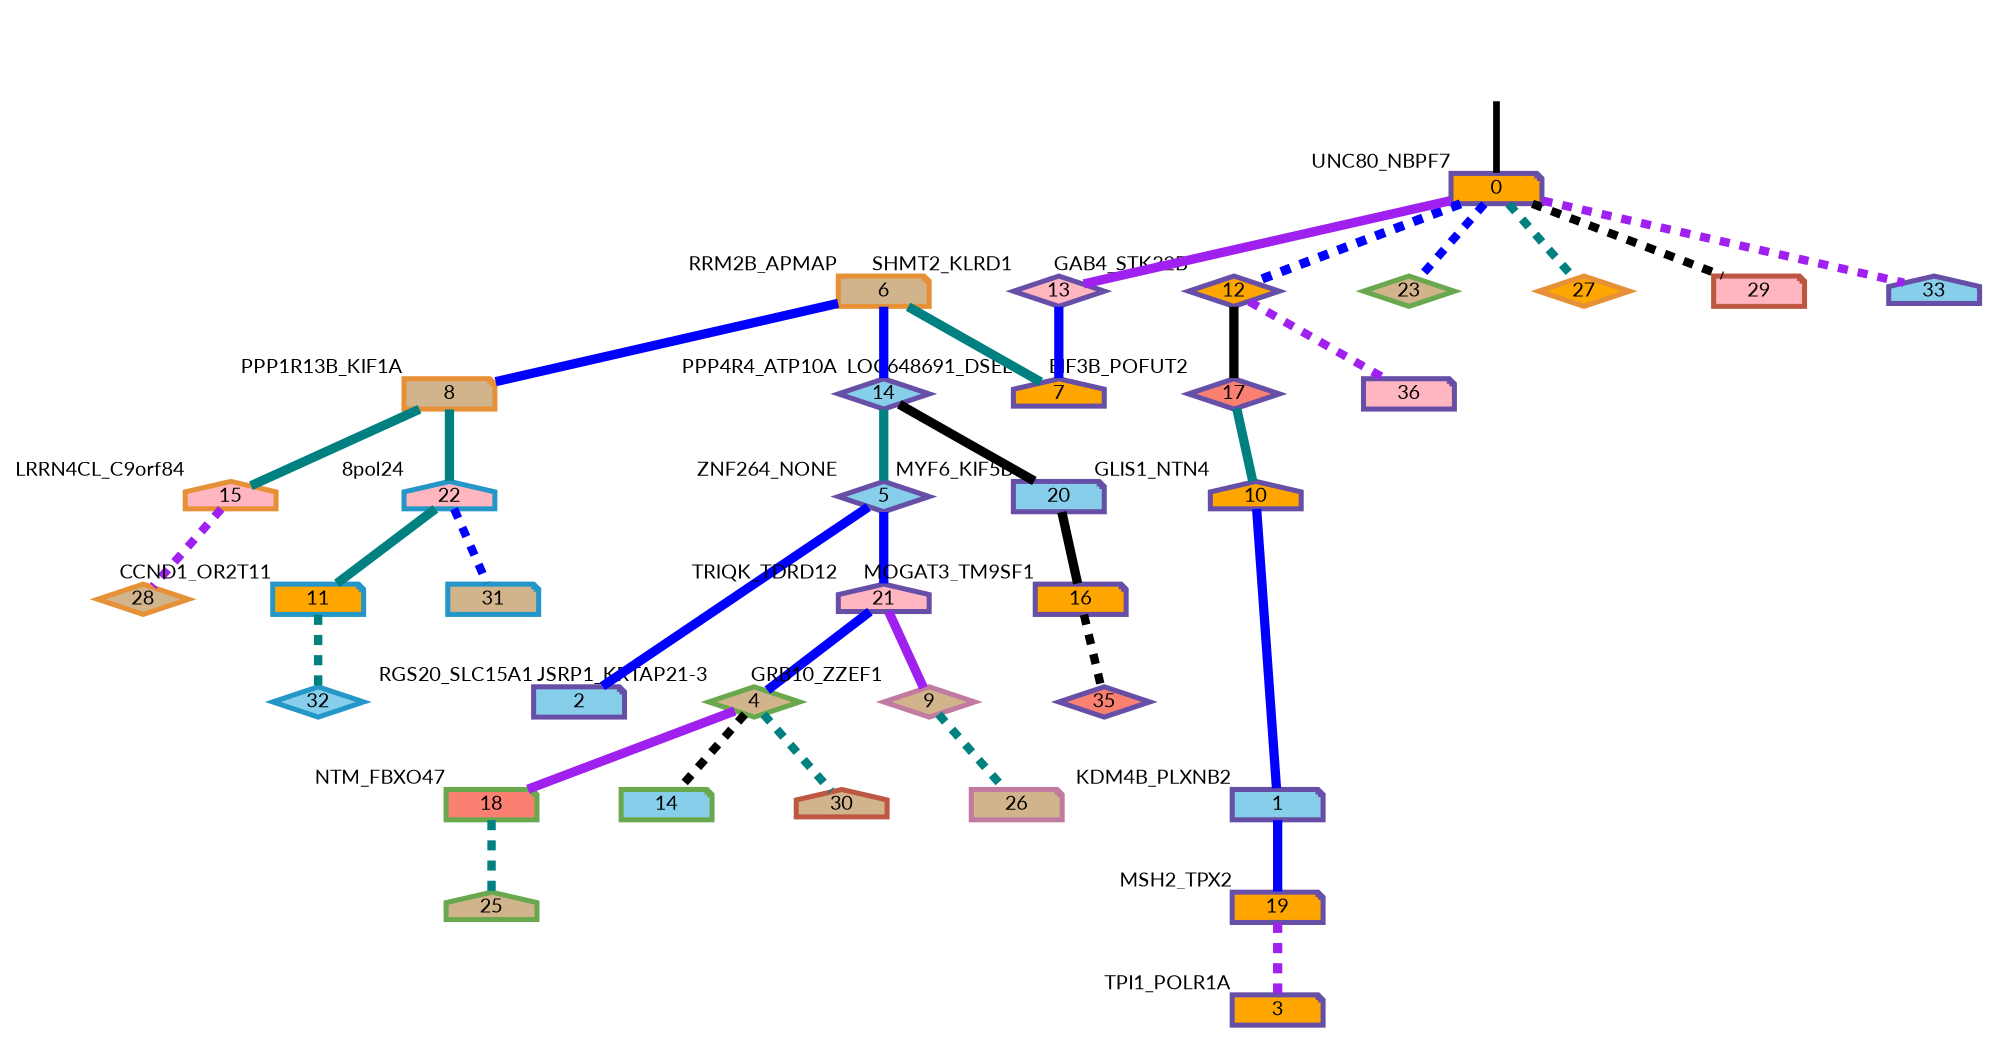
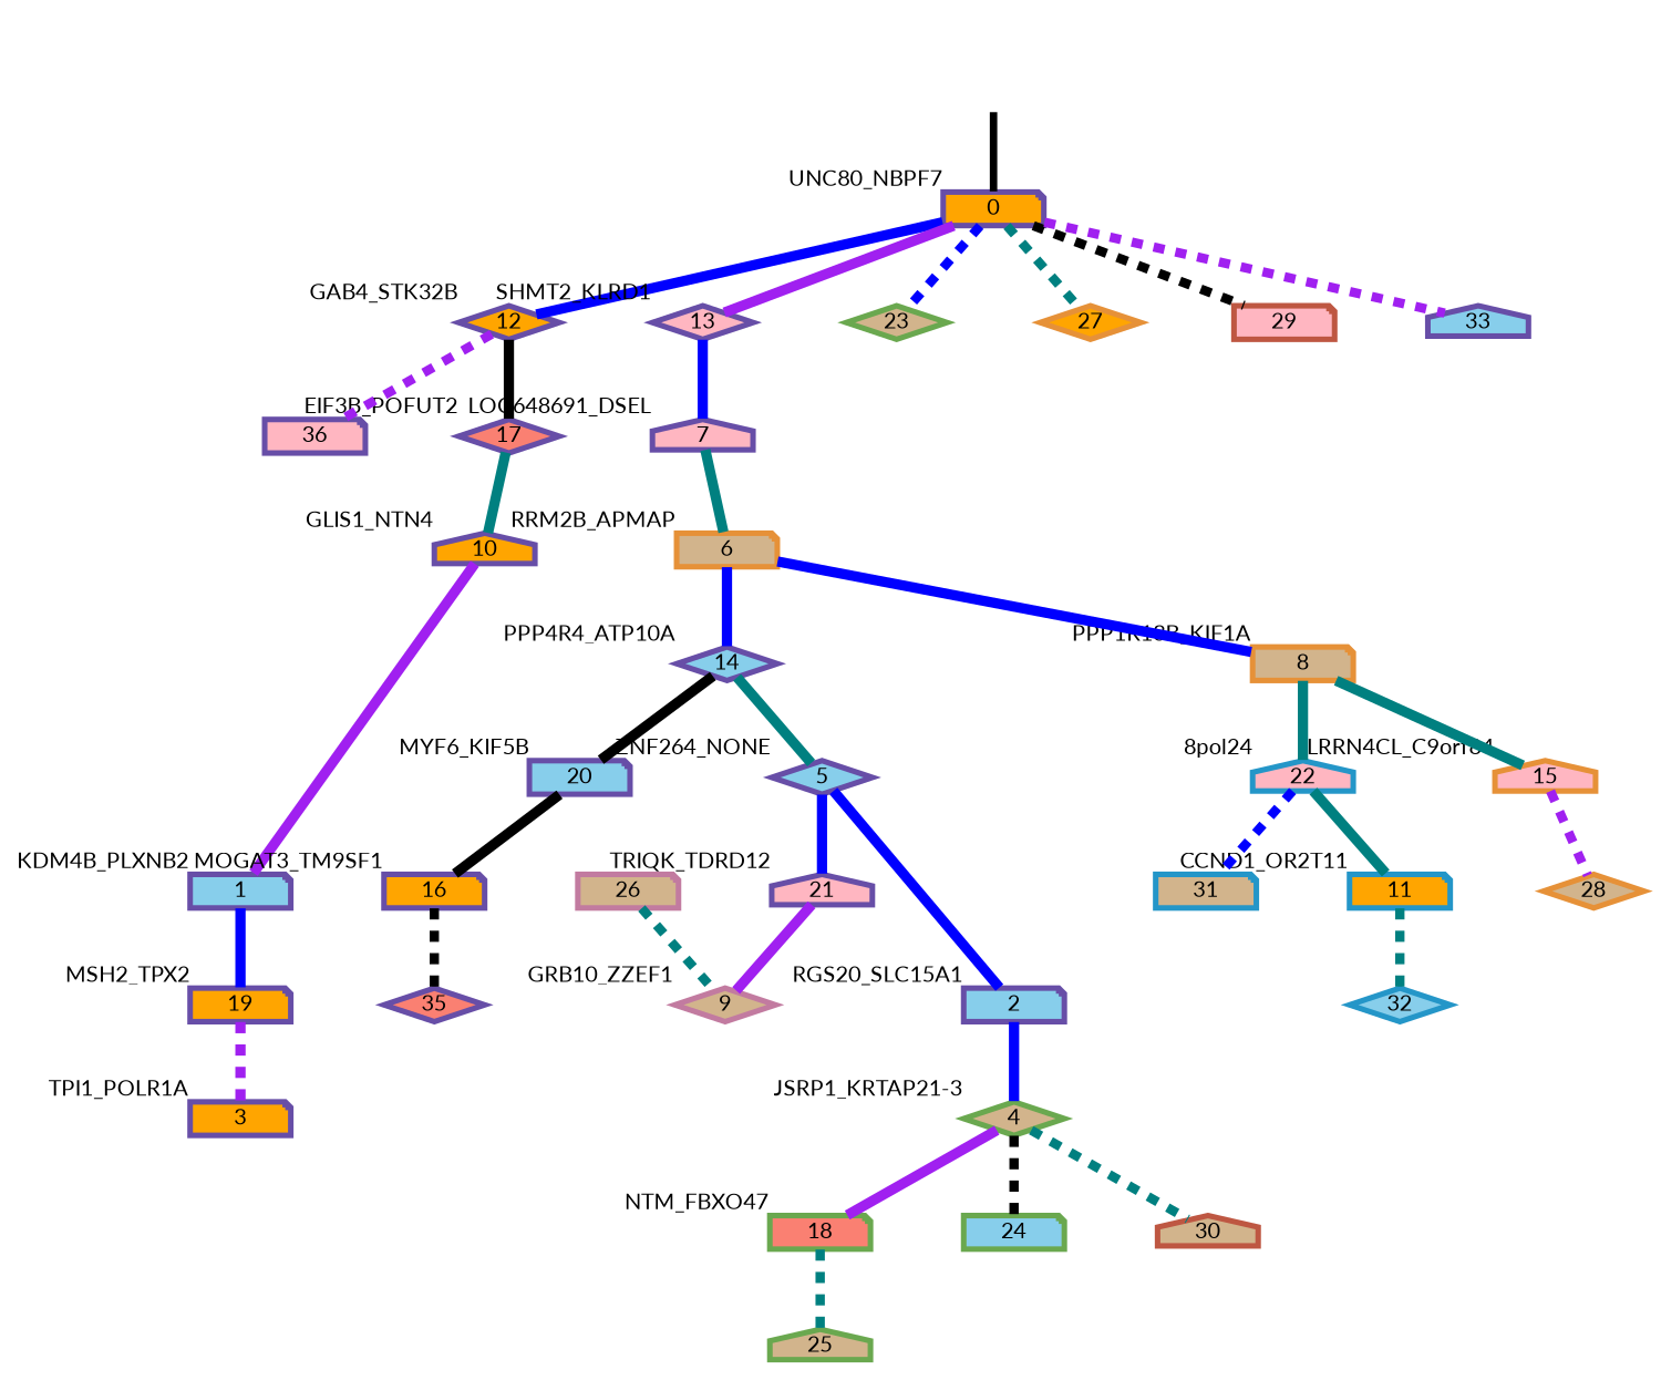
  strict digraph {
    forcelabels=true
    nodesep=0.7
    rankdir=TB
    ranksep=0.6
    splines=false
    node [color="#674ea7ff" fillcolor=tan fixedsize=true fontname=Lato fontsize="12pt" penwidth=3 shape=note style=filled]
    edge [arrowhead=onormal arrowsize=0 color=blue minlen=1.0746269226074219 penwidth=5.5 style=solid]
    0 [fillcolor=orange height=0.25 xlabel=UNC80_NBPF7]
    12 [fillcolor=orange height=0.25 shape=diamond xlabel=GAB4_STK32B]
    13 [fillcolor=lightpink height=0.25 shape=diamond xlabel=SHMT2_KLRD1]
    23 [color="#6aa84fff" height=0.25 shape=diamond style="solid,filled"]
    27 [color="#e69138ff" fillcolor=orange height=0.25 shape=diamond style="solid,filled"]
    29 [color="#be5742ff" fillcolor=lightpink height=0.25 style="solid,filled"]
    33 [fillcolor=skyblue height=0.25 shape=house style="solid,filled"]
    17 [fillcolor=salmon height=0.25 shape=diamond xlabel=EIF3B_POFUT2]
    n9 [fillcolor=lightpink height=0.25 label=36 style="solid,filled"]
-   7 [fillcolor=orange height=0.25 shape=house xlabel=LOC648691_DSEL]
+   7 [fillcolor=lightpink height=0.25 shape=house xlabel=LOC648691_DSEL]
    10 [fillcolor=orange height=0.25 shape=house xlabel=GLIS1_NTN4]
    6 [color="#e69138ff" height=0.25 xlabel=RRM2B_APMAP]
    1 [fillcolor=skyblue height=0.25 xlabel=KDM4B_PLXNB2]
    19 [fillcolor=orange height=0.25 xlabel=MSH2_TPX2]
    3 [fillcolor=orange height=0.25 xlabel=TPI1_POLR1A]
    4 [color="#6aa84fff" height=0.25 shape=diamond xlabel="JSRP1_KRTAP21-3"]
    18 [color="#6aa84fff" fillcolor=salmon height=0.25 xlabel=NTM_FBXO47]
-   24 [color="#6aa84fff" fillcolor=skyblue height=0.25 style="solid,filled" label=14]
+   24 [color="#6aa84fff" fillcolor=skyblue height=0.25 style="solid,filled"]
    30 [color="#be5742ff" height=0.25 shape=house style="solid,filled"]
    25 [color="#6aa84fff" height=0.25 shape=house style="solid,filled"]
    5 [fillcolor=skyblue height=0.25 shape=diamond xlabel=ZNF264_NONE]
    2 [fillcolor=skyblue height=0.25 xlabel=RGS20_SLC15A1]
    21 [fillcolor=lightpink height=0.25 shape=house xlabel=TRIQK_TDRD12]
    9 [color="#c27ba0ff" height=0.25 shape=diamond xlabel=GRB10_ZZEF1]
    26 [color="#c27ba0ff" height=0.25 style="solid,filled"]
    8 [color="#e69138ff" height=0.25 xlabel=PPP1R13B_KIF1A]
    14 [fillcolor=skyblue height=0.25 shape=diamond xlabel=PPP4R4_ATP10A]
    15 [color="#e69138ff" fillcolor=lightpink height=0.25 shape=house xlabel=LRRN4CL_C9orf84]
    22 [color="#2496c8ff" fillcolor=lightpink height=0.25 shape=house xlabel="8pol24"]
    20 [fillcolor=skyblue height=0.25 xlabel=MYF6_KIF5B]
    28 [color="#e69138ff" height=0.25 shape=diamond style="solid,filled"]
    11 [color="#2496c8ff" fillcolor=orange height=0.25 xlabel=CCND1_OR2T11]
    31 [color="#2496c8ff" height=0.25 style="solid,filled"]
    16 [fillcolor=orange height=0.25 xlabel=MOGAT3_TM9SF1]
    32 [color="#2496c8ff" fillcolor=skyblue height=0.25 shape=diamond style="solid,filled"]
    35 [fillcolor=salmon height=0.25 shape=diamond style="solid,filled"]
    normal [style=invis xlabel=UNC80_NBPF7 color="" fillcolor="" fixedsize="" fontname="" fontsize="" shape=""]
-   0 -> 12 [arrowhead=normal minlen=1.2388060092926025 style=dashed]
+   0 -> 12 [arrowhead=normal minlen=1.2388060092926025]
    0 -> 13 [arrowhead=diamond color=purple minlen=1.2089552879333496]
    0 -> 23 [arrowhead=diamond penwidth=5 style=dashed]
    0 -> 27 [arrowhead=diamond color=teal penwidth=5 style=dashed]
    0 -> 29 [arrowhead=normal color=black penwidth=5 style=dashed]
    0 -> 33 [arrowhead=diamond color=purple penwidth=5 style=dashed]
    12 -> 17 [color=black minlen=1.1791044473648071]
    12 -> n9 [arrowhead=normal color=purple penwidth=5 style=dashed]
    13 -> 7 [minlen=1.4477611780166626]
    17 -> 10 [arrowhead=normal color=teal minlen=1.4179104566574097]
-   6 -> 7 [arrowhead=diamond color=teal minlen=1.4477611780166626]
-   10 -> 1 [minlen=3.0]
+   7 -> 6 [arrowhead=diamond color=teal minlen=1.4477611780166626]
+   10 -> 1 [color=purple minlen=3.0]
    6 -> 8 [arrowhead=normal minlen=1.4477611780166626]
    6 -> 14 [arrowhead=diamond minlen=1.2089552879333496]
    1 -> 19 [minlen=1.1492537260055542]
    19 -> 3 [color=purple minlen=1.5970149040222168 style=dashed]
    4 -> 18 [color=purple minlen=1.1791044473648071]
    4 -> 24 [color=black penwidth=5 style=dashed]
    4 -> 30 [arrowhead=normal color=teal penwidth=5 style=dashed]
    18 -> 25 [arrowhead=diamond color=teal penwidth=5 style=dashed]
    5 -> 2 [minlen=2.3134326934814453]
    5 -> 21 [minlen=1.1492537260055542]
-   21 -> 4 [arrowhead=normal minlen=1.507462739944458]
+   2 -> 4 [arrowhead=normal minlen=1.507462739944458]
    21 -> 9 [arrowhead=normal color=purple minlen=1.4477611780166626]
-   9 -> 26 [arrowhead=diamond color=teal penwidth=5 style=dashed]
+   26 -> 9 [arrowhead=diamond color=teal penwidth=5 style=dashed]
    8 -> 15 [arrowhead=diamond color=teal minlen=1.2089552879333496]
    8 -> 22 [arrowhead=normal color=teal]
    14 -> 5 [color=teal minlen=1.4776118993759155]
    14 -> 20 [color=black minlen=1.1492537260055542]
    15 -> 28 [color=purple penwidth=5 style=dashed]
    22 -> 11 [color=teal minlen=1.2686567306518555]
    22 -> 31 [arrowhead=normal penwidth=5 style=dashed]
    20 -> 16 [arrowhead=normal color=black minlen=1.2089552879333496]
    11 -> 32 [color=teal penwidth=5 style=dashed]
    16 -> 35 [arrowhead=normal color=black penwidth=5 style=dashed]
    normal -> 0 [color=black penwidth=4 minlen=""]
  }
